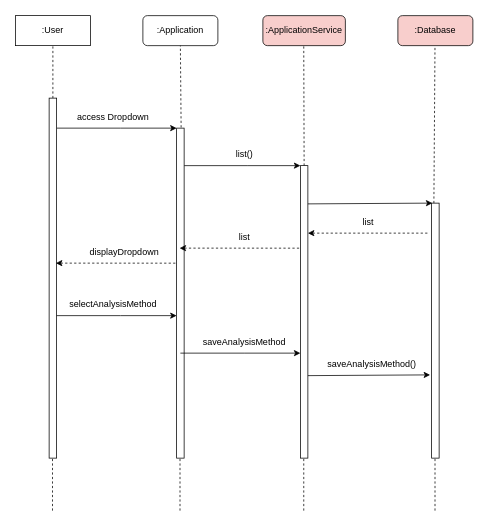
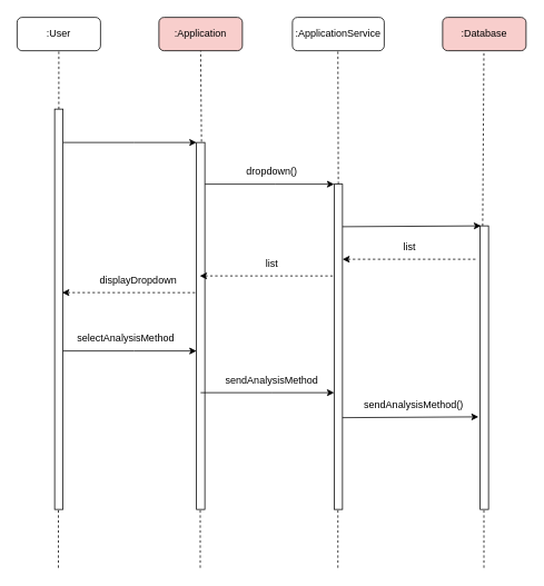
  <mxCell id="0" />
  <mxCell id="1" parent="0" />
- <mxCell id="2" value=":ApplicationService" style="rounded=1;whiteSpace=wrap;html=1;fillColor=#f8cecc;" vertex="1" parent="1"><mxGeometry x="350" y="20" width="110" height="40" as="geometry" /></mxCell>
- <mxCell id="3" value=":Application" style="rounded=1;whiteSpace=wrap;html=1;" vertex="1" parent="1"><mxGeometry x="190" y="20" width="100" height="40" as="geometry" /></mxCell>
- <mxCell id="4" value=":User" style="whiteSpace=wrap;html=1;rounded=0;" vertex="1" parent="1"><mxGeometry x="20" y="20" width="100" height="40" as="geometry" /></mxCell>
+ <mxCell id="2" value=":ApplicationService" style="rounded=1;whiteSpace=wrap;html=1;" vertex="1" parent="1"><mxGeometry x="350" y="20" width="110" height="40" as="geometry" /></mxCell>
+ <mxCell id="3" value=":Application" style="rounded=1;whiteSpace=wrap;html=1;fillColor=#f8cecc;" vertex="1" parent="1"><mxGeometry x="190" y="20" width="100" height="40" as="geometry" /></mxCell>
+ <mxCell id="4" value=":User" style="rounded=1;whiteSpace=wrap;html=1;" vertex="1" parent="1"><mxGeometry x="20" y="20" width="100" height="40" as="geometry" /></mxCell>
  <mxCell id="5" value=":Database" style="rounded=1;whiteSpace=wrap;html=1;fillColor=#f8cecc;" vertex="1" parent="1"><mxGeometry x="530" y="20" width="100" height="40" as="geometry" /></mxCell>
  <mxCell id="6" value="" style="endArrow=none;dashed=1;html=1;rounded=0;entryX=0.5;entryY=1;entryDx=0;entryDy=0;" edge="1" parent="1" target="4"><mxGeometry width="50" height="50" relative="1" as="geometry"><mxPoint x="70" y="130" as="sourcePoint" /><mxPoint x="350" y="250" as="targetPoint" /></mxGeometry></mxCell>
  <mxCell id="7" value="" style="endArrow=none;dashed=1;html=1;rounded=0;entryX=0.5;entryY=1;entryDx=0;entryDy=0;exitX=0.6;exitY=-0.002;exitDx=0;exitDy=0;exitPerimeter=0;" edge="1" parent="1" source="14"><mxGeometry width="50" height="50" relative="1" as="geometry"><mxPoint x="240" y="130" as="sourcePoint" /><mxPoint x="240" y="60" as="targetPoint" /></mxGeometry></mxCell>
  <mxCell id="8" value="" style="endArrow=none;dashed=1;html=1;rounded=0;entryX=0.5;entryY=1;entryDx=0;entryDy=0;" edge="1" parent="1"><mxGeometry width="50" height="50" relative="1" as="geometry"><mxPoint x="405" y="220" as="sourcePoint" /><mxPoint x="404.5" y="60" as="targetPoint" /></mxGeometry></mxCell>
  <mxCell id="9" value="" style="endArrow=none;dashed=1;html=1;rounded=0;entryX=0.5;entryY=1;entryDx=0;entryDy=0;exitX=0.3;exitY=0;exitDx=0;exitDy=0;exitPerimeter=0;" edge="1" parent="1" source="12"><mxGeometry width="50" height="50" relative="1" as="geometry"><mxPoint x="579.5" y="130" as="sourcePoint" /><mxPoint x="579.5" y="60" as="targetPoint" /></mxGeometry></mxCell>
  <mxCell id="10" value="" style="edgeStyle=orthogonalEdgeStyle;rounded=0;orthogonalLoop=1;jettySize=auto;html=1;startArrow=none;startFill=0;" edge="1" parent="1" source="11" target="14"><mxGeometry relative="1" as="geometry"><Array as="points"><mxPoint x="160" y="170" /><mxPoint x="160" y="170" /></Array></mxGeometry></mxCell>
  <mxCell id="11" value="" style="html=1;points=[];perimeter=orthogonalPerimeter;" vertex="1" parent="1"><mxGeometry x="65" y="130" width="10" height="480" as="geometry" /></mxCell>
  <mxCell id="12" value="" style="html=1;points=[];perimeter=orthogonalPerimeter;" vertex="1" parent="1"><mxGeometry x="575" y="270" width="10" height="340" as="geometry" /></mxCell>
  <mxCell id="13" value="" style="edgeStyle=orthogonalEdgeStyle;rounded=0;orthogonalLoop=1;jettySize=auto;html=1;startArrow=none;startFill=0;" edge="1" parent="1" source="14" target="15"><mxGeometry relative="1" as="geometry"><Array as="points"><mxPoint x="330" y="220" /><mxPoint x="330" y="220" /></Array></mxGeometry></mxCell>
  <mxCell id="14" value="" style="html=1;points=[];perimeter=orthogonalPerimeter;" vertex="1" parent="1"><mxGeometry x="235" y="170" width="10" height="440" as="geometry" /></mxCell>
  <mxCell id="15" value="" style="html=1;points=[];perimeter=orthogonalPerimeter;" vertex="1" parent="1"><mxGeometry x="400" y="220" width="10" height="390" as="geometry" /></mxCell>
  <mxCell id="16" value="" style="endArrow=classic;html=1;rounded=0;entryX=0.1;entryY=0;entryDx=0;entryDy=0;entryPerimeter=0;" edge="1" parent="1" target="12"><mxGeometry width="50" height="50" relative="1" as="geometry"><mxPoint x="410" y="271" as="sourcePoint" /><mxPoint x="490" y="350" as="targetPoint" /></mxGeometry></mxCell>
- <mxCell id="17" value="access Dropdown" style="text;html=1;align=center;verticalAlign=middle;resizable=0;points=[];autosize=1;strokeColor=none;fillColor=none;" vertex="1" parent="1"><mxGeometry x="90" y="140" width="120" height="30" as="geometry" /></mxCell>
- <mxCell id="18" value="list()" style="text;html=1;align=center;verticalAlign=middle;resizable=0;points=[];autosize=1;strokeColor=none;fillColor=none;" vertex="1" parent="1"><mxGeometry x="285" y="190" width="80" height="30" as="geometry" /></mxCell>
+ <mxCell id="18" value="dropdown()" style="text;html=1;align=center;verticalAlign=middle;resizable=0;points=[];autosize=1;strokeColor=none;fillColor=none;" vertex="1" parent="1"><mxGeometry x="285" y="190" width="80" height="30" as="geometry" /></mxCell>
  <mxCell id="19" value="" style="endArrow=none;dashed=1;html=1;rounded=0;startArrow=classic;startFill=1;" edge="1" parent="1"><mxGeometry width="50" height="50" relative="1" as="geometry"><mxPoint x="410" y="310" as="sourcePoint" /><mxPoint x="570" y="310" as="targetPoint" /><Array as="points"><mxPoint x="490" y="310" /></Array></mxGeometry></mxCell>
  <mxCell id="20" value="" style="endArrow=none;dashed=1;html=1;rounded=0;entryX=-0.4;entryY=0.209;entryDx=0;entryDy=0;entryPerimeter=0;startArrow=classic;startFill=1;" edge="1" parent="1"><mxGeometry width="50" height="50" relative="1" as="geometry"><mxPoint x="239" y="330" as="sourcePoint" /><mxPoint x="400" y="330.06" as="targetPoint" /></mxGeometry></mxCell>
  <mxCell id="21" value="list" style="text;html=1;align=center;verticalAlign=middle;resizable=0;points=[];autosize=1;strokeColor=none;fillColor=none;" vertex="1" parent="1"><mxGeometry x="470" y="280" width="40" height="30" as="geometry" /></mxCell>
  <mxCell id="22" value="list" style="text;html=1;align=center;verticalAlign=middle;resizable=0;points=[];autosize=1;strokeColor=none;fillColor=none;" vertex="1" parent="1"><mxGeometry x="305" y="300" width="40" height="30" as="geometry" /></mxCell>
  <mxCell id="23" value="" style="endArrow=none;dashed=1;html=1;rounded=0;entryX=-0.4;entryY=0.209;entryDx=0;entryDy=0;entryPerimeter=0;startArrow=classic;startFill=1;" edge="1" parent="1"><mxGeometry width="50" height="50" relative="1" as="geometry"><mxPoint x="74" y="350" as="sourcePoint" /><mxPoint x="235" y="350.06" as="targetPoint" /></mxGeometry></mxCell>
  <mxCell id="24" value="displayDropdown" style="text;html=1;align=center;verticalAlign=middle;resizable=0;points=[];autosize=1;strokeColor=none;fillColor=none;" vertex="1" parent="1"><mxGeometry x="105" y="320" width="120" height="30" as="geometry" /></mxCell>
  <mxCell id="25" value="" style="edgeStyle=orthogonalEdgeStyle;rounded=0;orthogonalLoop=1;jettySize=auto;html=1;startArrow=none;startFill=0;" edge="1" parent="1"><mxGeometry relative="1" as="geometry"><mxPoint x="75" y="420" as="sourcePoint" /><mxPoint x="235" y="420" as="targetPoint" /><Array as="points"><mxPoint x="160" y="420" /><mxPoint x="160" y="420" /></Array></mxGeometry></mxCell>
  <mxCell id="26" value="selectAnalysisMethod" style="text;html=1;align=center;verticalAlign=middle;resizable=0;points=[];autosize=1;strokeColor=none;fillColor=none;" vertex="1" parent="1"><mxGeometry x="80" y="390" width="140" height="30" as="geometry" /></mxCell>
  <mxCell id="27" value="" style="endArrow=none;dashed=1;html=1;rounded=0;entryX=0.5;entryY=1;entryDx=0;entryDy=0;" edge="1" parent="1"><mxGeometry width="50" height="50" relative="1" as="geometry"><mxPoint x="69.5" y="680" as="sourcePoint" /><mxPoint x="69.5" y="610" as="targetPoint" /></mxGeometry></mxCell>
  <mxCell id="28" value="" style="endArrow=none;dashed=1;html=1;rounded=0;entryX=0.5;entryY=1;entryDx=0;entryDy=0;" edge="1" parent="1"><mxGeometry width="50" height="50" relative="1" as="geometry"><mxPoint x="239.5" y="680" as="sourcePoint" /><mxPoint x="239.5" y="610" as="targetPoint" /></mxGeometry></mxCell>
  <mxCell id="29" value="" style="endArrow=none;dashed=1;html=1;rounded=0;entryX=0.5;entryY=1;entryDx=0;entryDy=0;" edge="1" parent="1"><mxGeometry width="50" height="50" relative="1" as="geometry"><mxPoint x="404.5" y="680" as="sourcePoint" /><mxPoint x="404.5" y="610" as="targetPoint" /></mxGeometry></mxCell>
  <mxCell id="30" value="" style="endArrow=none;dashed=1;html=1;rounded=0;entryX=0.5;entryY=1;entryDx=0;entryDy=0;" edge="1" parent="1"><mxGeometry width="50" height="50" relative="1" as="geometry"><mxPoint x="579.5" y="680" as="sourcePoint" /><mxPoint x="579.5" y="610" as="targetPoint" /></mxGeometry></mxCell>
  <mxCell id="31" value="" style="endArrow=classic;html=1;rounded=0;entryX=-0.2;entryY=0.703;entryDx=0;entryDy=0;entryPerimeter=0;" edge="1" parent="1"><mxGeometry width="50" height="50" relative="1" as="geometry"><mxPoint x="410" y="500" as="sourcePoint" /><mxPoint x="573" y="499.02" as="targetPoint" /></mxGeometry></mxCell>
- <mxCell id="32" value="saveAnalysisMethod()" style="text;html=1;align=center;verticalAlign=middle;resizable=0;points=[];autosize=1;strokeColor=none;fillColor=none;" vertex="1" parent="1"><mxGeometry x="425" y="470" width="140" height="30" as="geometry" /></mxCell>
+ <mxCell id="32" value="sendAnalysisMethod()" style="text;html=1;align=center;verticalAlign=middle;resizable=0;points=[];autosize=1;strokeColor=none;fillColor=none;" vertex="1" parent="1"><mxGeometry x="425" y="470" width="140" height="30" as="geometry" /></mxCell>
  <mxCell id="33" value="" style="edgeStyle=orthogonalEdgeStyle;rounded=0;orthogonalLoop=1;jettySize=auto;html=1;startArrow=none;startFill=0;" edge="1" parent="1"><mxGeometry relative="1" as="geometry"><mxPoint x="240" y="470" as="sourcePoint" /><mxPoint x="400" y="470" as="targetPoint" /><Array as="points"><mxPoint x="325" y="470" /><mxPoint x="325" y="470" /></Array></mxGeometry></mxCell>
- <mxCell id="34" value="saveAnalysisMethod" style="text;html=1;align=center;verticalAlign=middle;resizable=0;points=[];autosize=1;strokeColor=none;fillColor=none;" vertex="1" parent="1"><mxGeometry x="260" y="440" width="130" height="30" as="geometry" /></mxCell>
+ <mxCell id="34" value="sendAnalysisMethod" style="text;html=1;align=center;verticalAlign=middle;resizable=0;points=[];autosize=1;strokeColor=none;fillColor=none;" vertex="1" parent="1"><mxGeometry x="260" y="440" width="130" height="30" as="geometry" /></mxCell>
